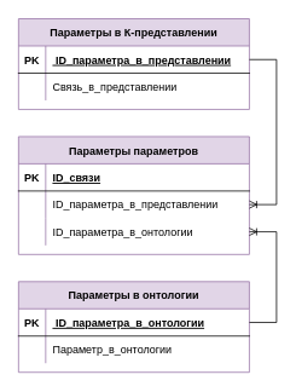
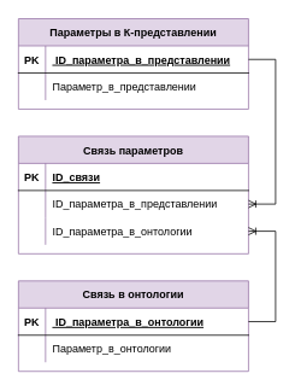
  <mxCell id="0" />
  <mxCell id="1" parent="0" />
  <mxCell id="2" value="Параметры в К-представлении" style="shape=table;startSize=30;container=1;collapsible=1;childLayout=tableLayout;fixedRows=1;rowLines=0;fontStyle=1;align=center;resizeLast=1;fillColor=#e1d5e7;strokeColor=#9673a6;" vertex="1" parent="1"><mxGeometry x="20" width="255" height="100" as="geometry" y="20" /></mxCell>
  <mxCell id="3" value="" style="shape=tableRow;horizontal=0;startSize=0;swimlaneHead=0;swimlaneBody=0;fillColor=none;collapsible=0;dropTarget=0;points=[[0,0.5],[1,0.5]];portConstraint=eastwest;top=0;left=0;right=0;bottom=1;" vertex="1" parent="2"><mxGeometry y="30" width="255" height="30" as="geometry" /></mxCell>
  <mxCell id="4" value="PK" style="shape=partialRectangle;connectable=0;fillColor=none;top=0;left=0;bottom=0;right=0;fontStyle=1;overflow=hidden;" vertex="1" parent="3"><mxGeometry width="30" height="30" as="geometry"><mxRectangle width="30" height="30" as="alternateBounds" /></mxGeometry></mxCell>
  <mxCell id="5" value=" ID_параметра_в_представлении" style="shape=partialRectangle;connectable=0;fillColor=none;top=0;left=0;bottom=0;right=0;align=left;spacingLeft=6;fontStyle=5;overflow=hidden;" vertex="1" parent="3"><mxGeometry x="30" width="225" height="30" as="geometry"><mxRectangle width="225" height="30" as="alternateBounds" /></mxGeometry></mxCell>
  <mxCell id="6" value="" style="shape=tableRow;horizontal=0;startSize=0;swimlaneHead=0;swimlaneBody=0;fillColor=none;collapsible=0;dropTarget=0;points=[[0,0.5],[1,0.5]];portConstraint=eastwest;top=0;left=0;right=0;bottom=0;" vertex="1" parent="2"><mxGeometry y="60" width="255" height="30" as="geometry" /></mxCell>
  <mxCell id="7" value="" style="shape=partialRectangle;connectable=0;fillColor=none;top=0;left=0;bottom=0;right=0;editable=1;overflow=hidden;" vertex="1" parent="6"><mxGeometry width="30" height="30" as="geometry"><mxRectangle width="30" height="30" as="alternateBounds" /></mxGeometry></mxCell>
- <mxCell id="8" value="Связь_в_представлении" style="shape=partialRectangle;connectable=0;fillColor=none;top=0;left=0;bottom=0;right=0;align=left;spacingLeft=6;overflow=hidden;" vertex="1" parent="6"><mxGeometry x="30" width="225" height="30" as="geometry"><mxRectangle width="225" height="30" as="alternateBounds" /></mxGeometry></mxCell>
- <mxCell id="9" value="Параметры параметров" style="shape=table;startSize=30;container=1;collapsible=1;childLayout=tableLayout;fixedRows=1;rowLines=0;fontStyle=1;align=center;resizeLast=1;fillColor=#e1d5e7;strokeColor=#9673a6;" vertex="1" parent="1"><mxGeometry x="20" y="150" width="255" height="130" as="geometry" /></mxCell>
+ <mxCell id="8" value="Параметр_в_представлении" style="shape=partialRectangle;connectable=0;fillColor=none;top=0;left=0;bottom=0;right=0;align=left;spacingLeft=6;overflow=hidden;" vertex="1" parent="6"><mxGeometry x="30" width="225" height="30" as="geometry"><mxRectangle width="225" height="30" as="alternateBounds" /></mxGeometry></mxCell>
+ <mxCell id="9" value="Связь параметров" style="shape=table;startSize=30;container=1;collapsible=1;childLayout=tableLayout;fixedRows=1;rowLines=0;fontStyle=1;align=center;resizeLast=1;fillColor=#e1d5e7;strokeColor=#9673a6;" vertex="1" parent="1"><mxGeometry x="20" y="150" width="255" height="130" as="geometry" /></mxCell>
  <mxCell id="10" value="" style="shape=tableRow;horizontal=0;startSize=0;swimlaneHead=0;swimlaneBody=0;fillColor=none;collapsible=0;dropTarget=0;points=[[0,0.5],[1,0.5]];portConstraint=eastwest;top=0;left=0;right=0;bottom=1;" vertex="1" parent="9"><mxGeometry y="30" width="255" height="30" as="geometry" /></mxCell>
  <mxCell id="11" value="PK" style="shape=partialRectangle;connectable=0;fillColor=none;top=0;left=0;bottom=0;right=0;fontStyle=1;overflow=hidden;" vertex="1" parent="10"><mxGeometry width="30" height="30" as="geometry"><mxRectangle width="30" height="30" as="alternateBounds" /></mxGeometry></mxCell>
  <mxCell id="12" value="ID_связи" style="shape=partialRectangle;connectable=0;fillColor=none;top=0;left=0;bottom=0;right=0;align=left;spacingLeft=6;fontStyle=5;overflow=hidden;" vertex="1" parent="10"><mxGeometry x="30" width="225" height="30" as="geometry"><mxRectangle width="225" height="30" as="alternateBounds" /></mxGeometry></mxCell>
  <mxCell id="13" value="" style="shape=tableRow;horizontal=0;startSize=0;swimlaneHead=0;swimlaneBody=0;fillColor=none;collapsible=0;dropTarget=0;points=[[0,0.5],[1,0.5]];portConstraint=eastwest;top=0;left=0;right=0;bottom=0;" vertex="1" parent="9"><mxGeometry y="60" width="255" height="30" as="geometry" /></mxCell>
  <mxCell id="14" value="" style="shape=partialRectangle;connectable=0;fillColor=none;top=0;left=0;bottom=0;right=0;editable=1;overflow=hidden;" vertex="1" parent="13"><mxGeometry width="30" height="30" as="geometry"><mxRectangle width="30" height="30" as="alternateBounds" /></mxGeometry></mxCell>
  <mxCell id="15" value="ID_параметра_в_представлении" style="shape=partialRectangle;connectable=0;fillColor=none;top=0;left=0;bottom=0;right=0;align=left;spacingLeft=6;overflow=hidden;" vertex="1" parent="13"><mxGeometry x="30" width="225" height="30" as="geometry"><mxRectangle width="225" height="30" as="alternateBounds" /></mxGeometry></mxCell>
  <mxCell id="16" value="" style="shape=tableRow;horizontal=0;startSize=0;swimlaneHead=0;swimlaneBody=0;fillColor=none;collapsible=0;dropTarget=0;points=[[0,0.5],[1,0.5]];portConstraint=eastwest;top=0;left=0;right=0;bottom=0;" vertex="1" parent="9"><mxGeometry y="90" width="255" height="30" as="geometry" /></mxCell>
  <mxCell id="17" value="" style="shape=partialRectangle;connectable=0;fillColor=none;top=0;left=0;bottom=0;right=0;editable=1;overflow=hidden;" vertex="1" parent="16"><mxGeometry width="30" height="30" as="geometry"><mxRectangle width="30" height="30" as="alternateBounds" /></mxGeometry></mxCell>
  <mxCell id="18" value="ID_параметра_в_онтологии" style="shape=partialRectangle;connectable=0;fillColor=none;top=0;left=0;bottom=0;right=0;align=left;spacingLeft=6;overflow=hidden;" vertex="1" parent="16"><mxGeometry x="30" width="225" height="30" as="geometry"><mxRectangle width="225" height="30" as="alternateBounds" /></mxGeometry></mxCell>
- <mxCell id="19" value="Параметры в онтологии" style="shape=table;startSize=30;container=1;collapsible=1;childLayout=tableLayout;fixedRows=1;rowLines=0;fontStyle=1;align=center;resizeLast=1;fillColor=#e1d5e7;strokeColor=#9673a6;" vertex="1" parent="1"><mxGeometry x="20" y="310" width="255" height="100" as="geometry" /></mxCell>
+ <mxCell id="19" value="Связь в онтологии" style="shape=table;startSize=30;container=1;collapsible=1;childLayout=tableLayout;fixedRows=1;rowLines=0;fontStyle=1;align=center;resizeLast=1;fillColor=#e1d5e7;strokeColor=#9673a6;" vertex="1" parent="1"><mxGeometry x="20" y="310" width="255" height="100" as="geometry" /></mxCell>
  <mxCell id="20" value="" style="shape=tableRow;horizontal=0;startSize=0;swimlaneHead=0;swimlaneBody=0;fillColor=none;collapsible=0;dropTarget=0;points=[[0,0.5],[1,0.5]];portConstraint=eastwest;top=0;left=0;right=0;bottom=1;" vertex="1" parent="19"><mxGeometry y="30" width="255" height="30" as="geometry" /></mxCell>
  <mxCell id="21" value="PK" style="shape=partialRectangle;connectable=0;fillColor=none;top=0;left=0;bottom=0;right=0;fontStyle=1;overflow=hidden;" vertex="1" parent="20"><mxGeometry width="30" height="30" as="geometry"><mxRectangle width="30" height="30" as="alternateBounds" /></mxGeometry></mxCell>
  <mxCell id="22" value=" ID_параметра_в_онтологии" style="shape=partialRectangle;connectable=0;fillColor=none;top=0;left=0;bottom=0;right=0;align=left;spacingLeft=6;fontStyle=5;overflow=hidden;" vertex="1" parent="20"><mxGeometry x="30" width="225" height="30" as="geometry"><mxRectangle width="225" height="30" as="alternateBounds" /></mxGeometry></mxCell>
  <mxCell id="23" value="" style="shape=tableRow;horizontal=0;startSize=0;swimlaneHead=0;swimlaneBody=0;fillColor=none;collapsible=0;dropTarget=0;points=[[0,0.5],[1,0.5]];portConstraint=eastwest;top=0;left=0;right=0;bottom=0;" vertex="1" parent="19"><mxGeometry y="60" width="255" height="30" as="geometry" /></mxCell>
  <mxCell id="24" value="" style="shape=partialRectangle;connectable=0;fillColor=none;top=0;left=0;bottom=0;right=0;editable=1;overflow=hidden;" vertex="1" parent="23"><mxGeometry width="30" height="30" as="geometry"><mxRectangle width="30" height="30" as="alternateBounds" /></mxGeometry></mxCell>
  <mxCell id="25" value="Параметр_в_онтологии" style="shape=partialRectangle;connectable=0;fillColor=none;top=0;left=0;bottom=0;right=0;align=left;spacingLeft=6;overflow=hidden;" vertex="1" parent="23"><mxGeometry x="30" width="225" height="30" as="geometry"><mxRectangle width="225" height="30" as="alternateBounds" /></mxGeometry></mxCell>
  <mxCell id="26" value="" style="edgeStyle=orthogonalEdgeStyle;fontSize=12;html=1;endArrow=ERoneToMany;rounded=0;" edge="1" parent="1" source="3" target="13"><mxGeometry width="100" height="100" relative="1" as="geometry"><mxPoint x="225" y="210" as="sourcePoint" /><mxPoint x="325" y="110" as="targetPoint" /><Array as="points"><mxPoint x="305" y="65" /><mxPoint x="305" y="225" /></Array></mxGeometry></mxCell>
  <mxCell id="27" value="" style="edgeStyle=orthogonalEdgeStyle;fontSize=12;html=1;endArrow=ERoneToMany;rounded=0;" edge="1" parent="1" source="20" target="16"><mxGeometry width="100" height="100" relative="1" as="geometry"><mxPoint x="225" y="210" as="sourcePoint" /><mxPoint x="325" y="110" as="targetPoint" /><Array as="points"><mxPoint x="305" y="355" /><mxPoint x="305" y="255" /></Array></mxGeometry></mxCell>
